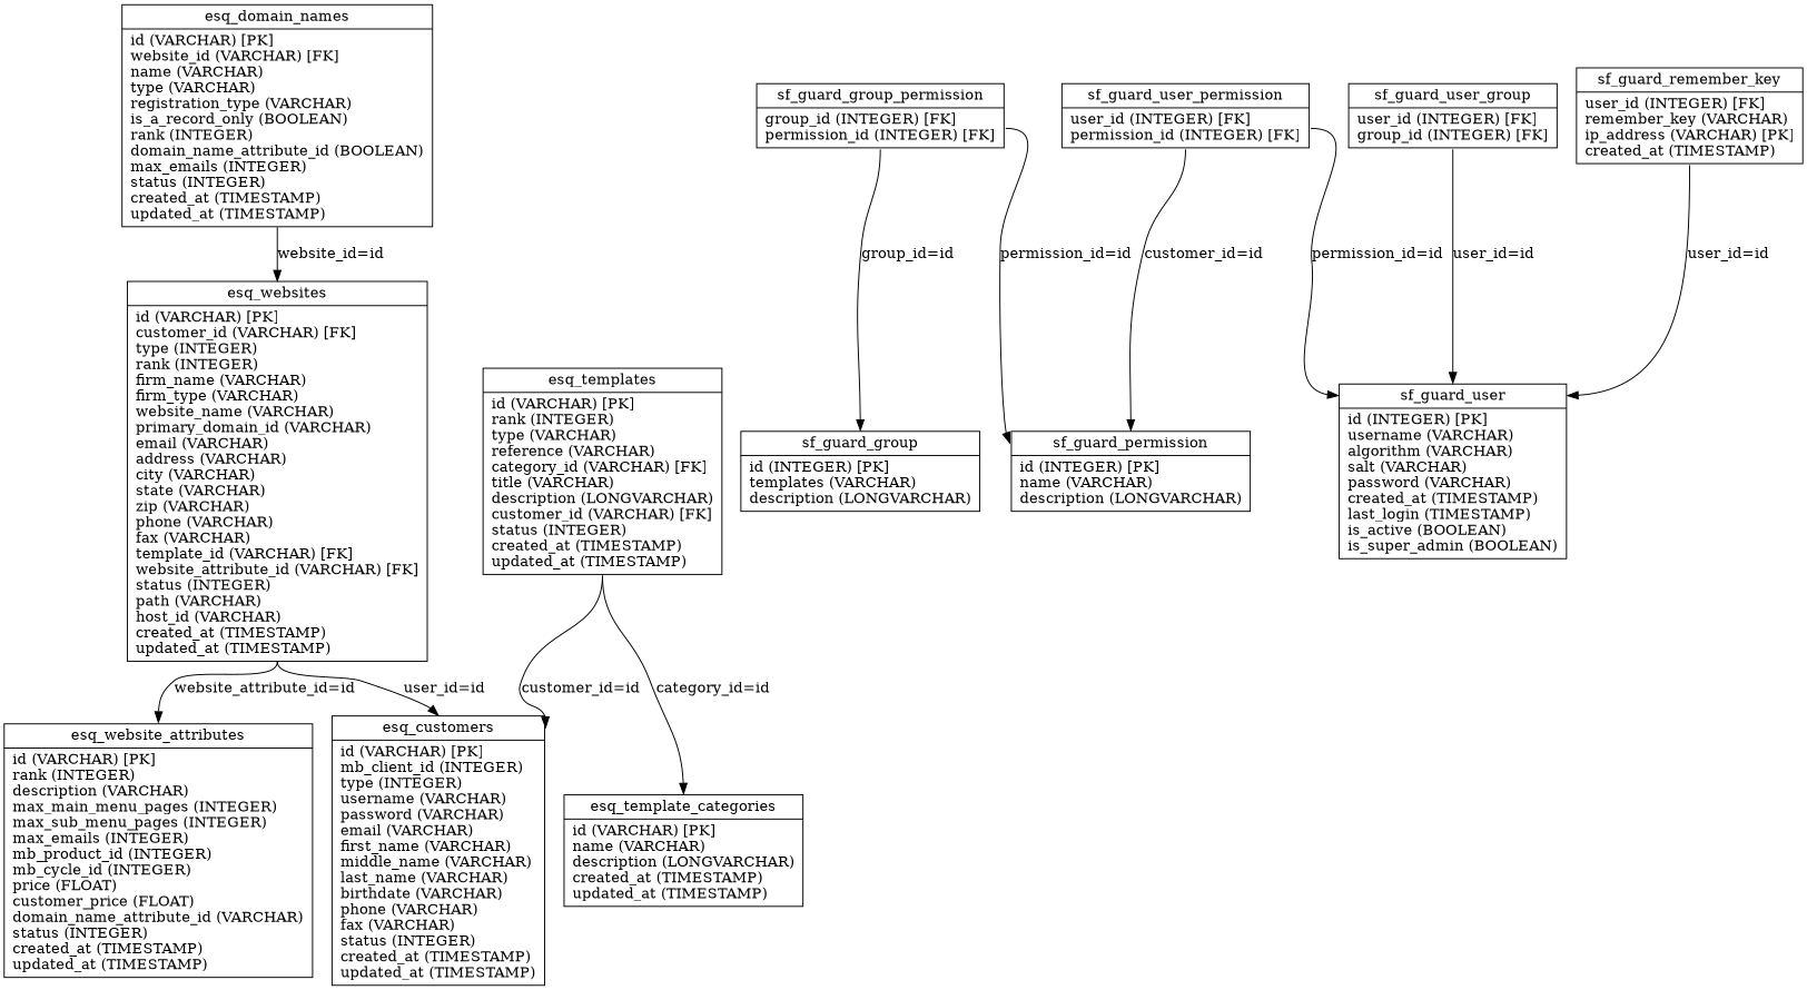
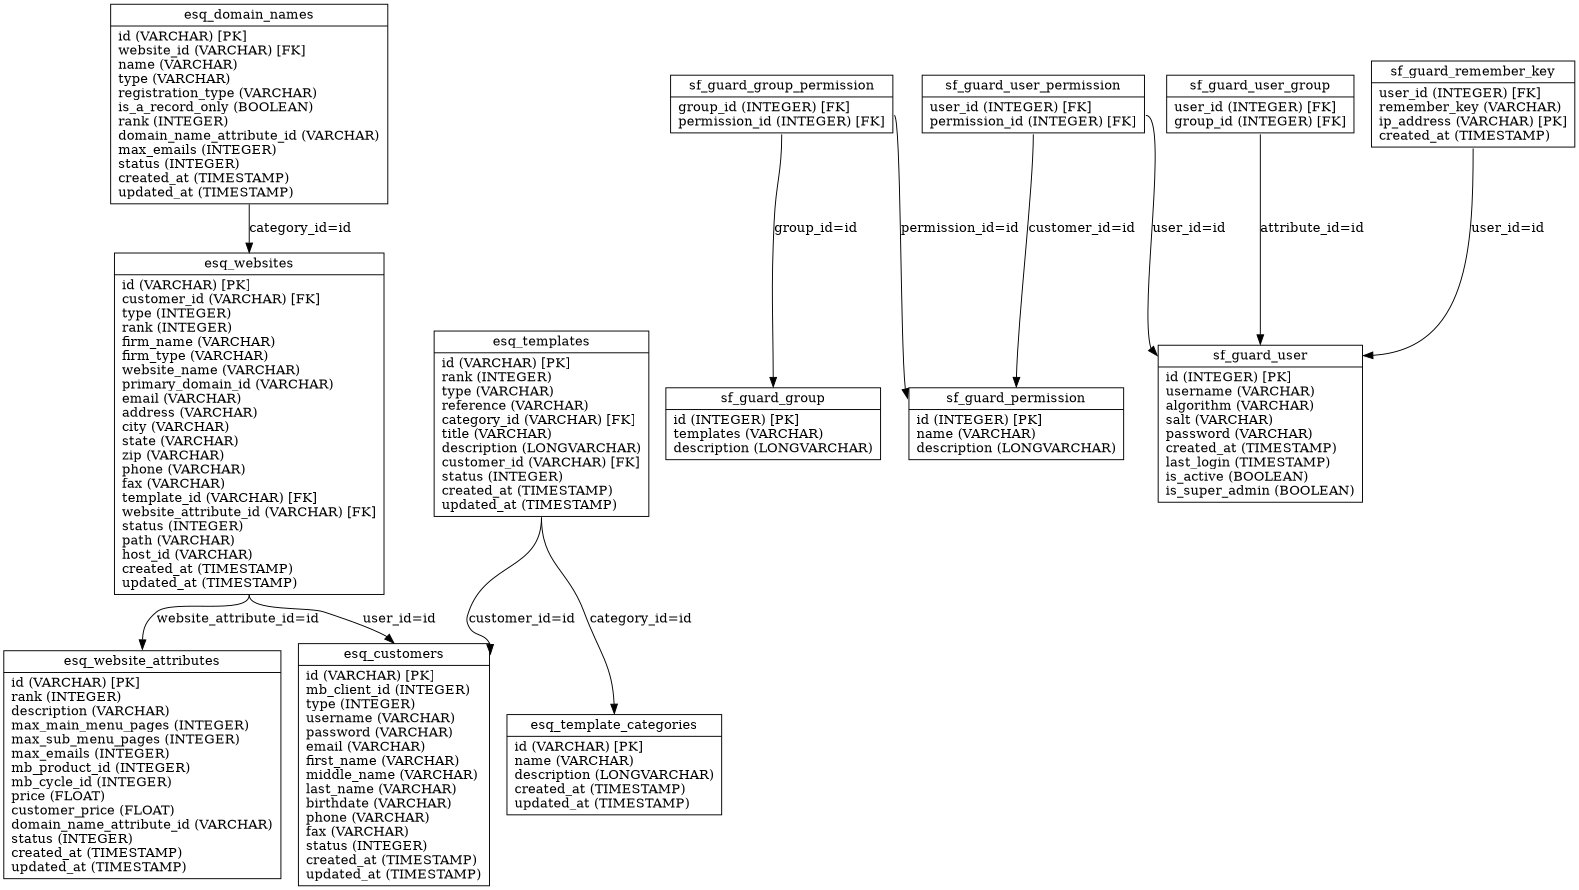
  digraph {
    node [shape=record]
    edge [headport=table tailport=cols]
    n1 [label="{<table>esq_customers|<cols>id (VARCHAR) [PK]\lmb_client_id (INTEGER)\ltype (INTEGER)\lusername (VARCHAR)\lpassword (VARCHAR)\lemail (VARCHAR)\lfirst_name (VARCHAR)\lmiddle_name (VARCHAR)\llast_name (VARCHAR)\lbirthdate (VARCHAR)\lphone (VARCHAR)\lfax (VARCHAR)\lstatus (INTEGER)\lcreated_at (TIMESTAMP)\lupdated_at (TIMESTAMP)\l}"]
    n2 [label="{<table>esq_websites|<cols>id (VARCHAR) [PK]\lcustomer_id (VARCHAR) [FK]\ltype (INTEGER)\lrank (INTEGER)\lfirm_name (VARCHAR)\lfirm_type (VARCHAR)\lwebsite_name (VARCHAR)\lprimary_domain_id (VARCHAR)\lemail (VARCHAR)\laddress (VARCHAR)\lcity (VARCHAR)\lstate (VARCHAR)\lzip (VARCHAR)\lphone (VARCHAR)\lfax (VARCHAR)\ltemplate_id (VARCHAR) [FK]\lwebsite_attribute_id (VARCHAR) [FK]\lstatus (INTEGER)\lpath (VARCHAR)\lhost_id (VARCHAR)\lcreated_at (TIMESTAMP)\lupdated_at (TIMESTAMP)\l}"]
    n3 [label="{<table>esq_website_attributes|<cols>id (VARCHAR) [PK]\lrank (INTEGER)\ldescription (VARCHAR)\lmax_main_menu_pages (INTEGER)\lmax_sub_menu_pages (INTEGER)\lmax_emails (INTEGER)\lmb_product_id (INTEGER)\lmb_cycle_id (INTEGER)\lprice (FLOAT)\lcustomer_price (FLOAT)\ldomain_name_attribute_id (VARCHAR)\lstatus (INTEGER)\lcreated_at (TIMESTAMP)\lupdated_at (TIMESTAMP)\l}"]
    n4 [label="{<table>esq_templates|<cols>id (VARCHAR) [PK]\lrank (INTEGER)\ltype (VARCHAR)\lreference (VARCHAR)\lcategory_id (VARCHAR) [FK]\ltitle (VARCHAR)\ldescription (LONGVARCHAR)\lcustomer_id (VARCHAR) [FK]\lstatus (INTEGER)\lcreated_at (TIMESTAMP)\lupdated_at (TIMESTAMP)\l}"]
    n5 [label="{<table>esq_template_categories|<cols>id (VARCHAR) [PK]\lname (VARCHAR)\ldescription (LONGVARCHAR)\lcreated_at (TIMESTAMP)\lupdated_at (TIMESTAMP)\l}"]
-   n6 [label="{<table>esq_domain_names|<cols>id (VARCHAR) [PK]\lwebsite_id (VARCHAR) [FK]\lname (VARCHAR)\ltype (VARCHAR)\lregistration_type (VARCHAR)\lis_a_record_only (BOOLEAN)\lrank (INTEGER)\ldomain_name_attribute_id (BOOLEAN)\lmax_emails (INTEGER)\lstatus (INTEGER)\lcreated_at (TIMESTAMP)\lupdated_at (TIMESTAMP)\l}"]
+   n6 [label="{<table>esq_domain_names|<cols>id (VARCHAR) [PK]\lwebsite_id (VARCHAR) [FK]\lname (VARCHAR)\ltype (VARCHAR)\lregistration_type (VARCHAR)\lis_a_record_only (BOOLEAN)\lrank (INTEGER)\ldomain_name_attribute_id (VARCHAR)\lmax_emails (INTEGER)\lstatus (INTEGER)\lcreated_at (TIMESTAMP)\lupdated_at (TIMESTAMP)\l}"]
    n7 [label="{<table>sf_guard_group|<cols>id (INTEGER) [PK]\ltemplates (VARCHAR)\ldescription (LONGVARCHAR)\l}"]
    n8 [label="{<table>sf_guard_permission|<cols>id (INTEGER) [PK]\lname (VARCHAR)\ldescription (LONGVARCHAR)\l}"]
    n9 [label="{<table>sf_guard_group_permission|<cols>group_id (INTEGER) [FK]\lpermission_id (INTEGER) [FK]\l}"]
    n10 [label="{<table>sf_guard_user|<cols>id (INTEGER) [PK]\lusername (VARCHAR)\lalgorithm (VARCHAR)\lsalt (VARCHAR)\lpassword (VARCHAR)\lcreated_at (TIMESTAMP)\llast_login (TIMESTAMP)\lis_active (BOOLEAN)\lis_super_admin (BOOLEAN)\l}"]
    n11 [label="{<table>sf_guard_user_permission|<cols>user_id (INTEGER) [FK]\lpermission_id (INTEGER) [FK]\l}"]
    n12 [label="{<table>sf_guard_user_group|<cols>user_id (INTEGER) [FK]\lgroup_id (INTEGER) [FK]\l}"]
    n13 [label="{<table>sf_guard_remember_key|<cols>user_id (INTEGER) [FK]\lremember_key (VARCHAR)\lip_address (VARCHAR) [PK]\lcreated_at (TIMESTAMP)\l}"]
    n2 -> n1 [label="user_id=id "]
    n2 -> n3 [label="website_attribute_id=id "]
    n4 -> n1 [label="customer_id=id "]
    n4 -> n5 [label="category_id=id "]
-   n6 -> n2 [label="website_id=id "]
+   n6 -> n2 [label="category_id=id "]
    n9 -> n7 [label="group_id=id "]
    n9 -> n8 [label="permission_id=id "]
    n11 -> n8 [label="customer_id=id "]
-   n11 -> n10 [label="permission_id=id "]
-   n12 -> n10 [label="user_id=id "]
+   n11 -> n10 [label="user_id=id "]
+   n12 -> n10 [label="attribute_id=id "]
    n13 -> n10 [label="user_id=id "]
  }
